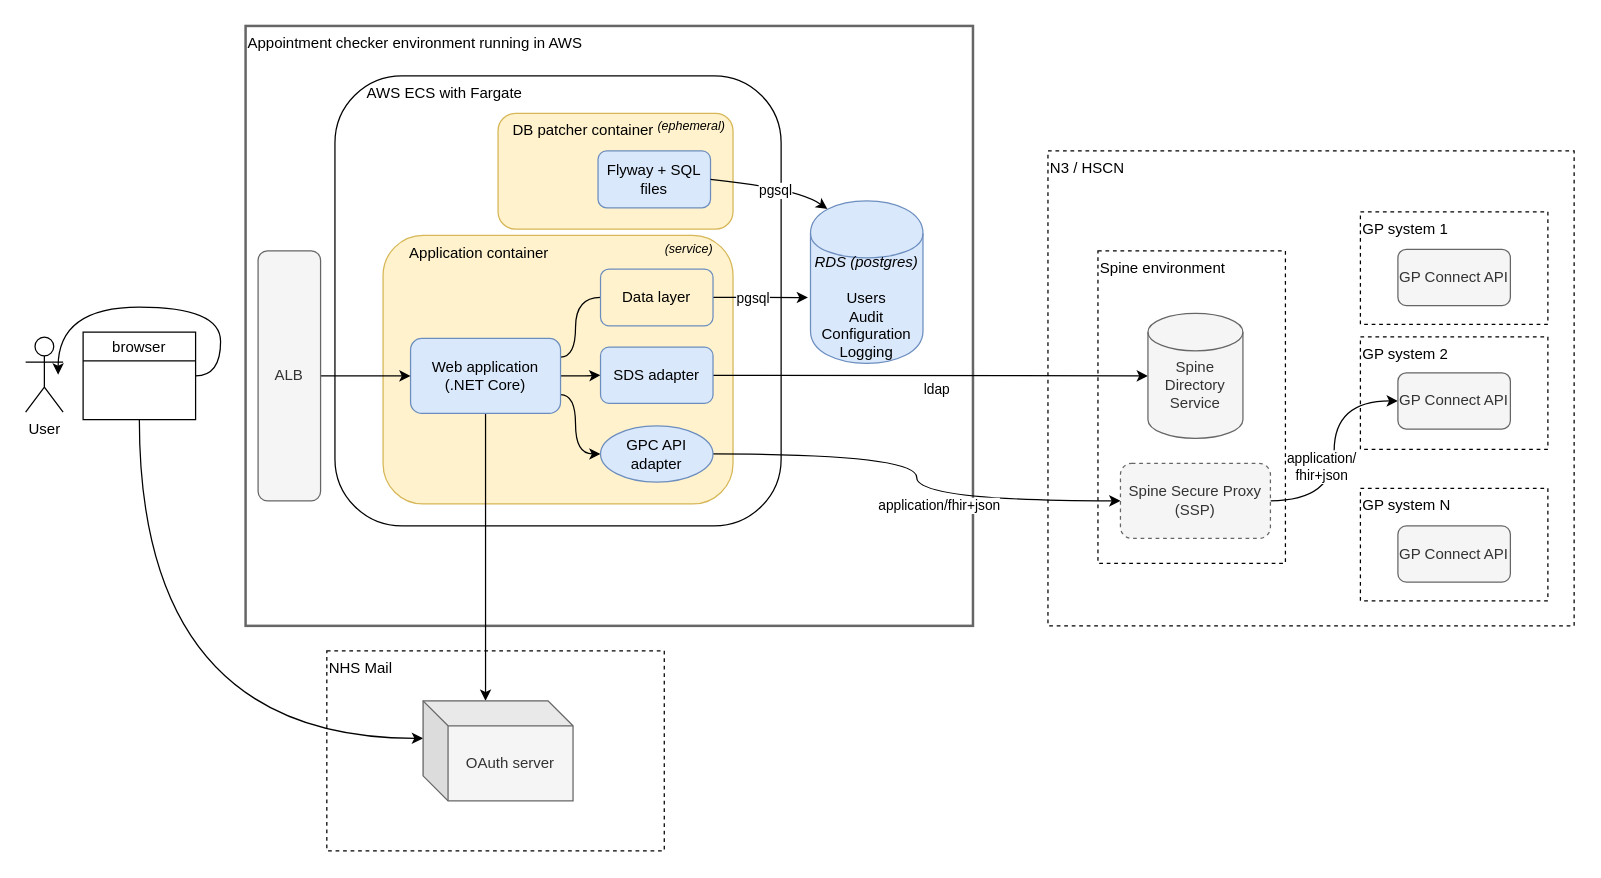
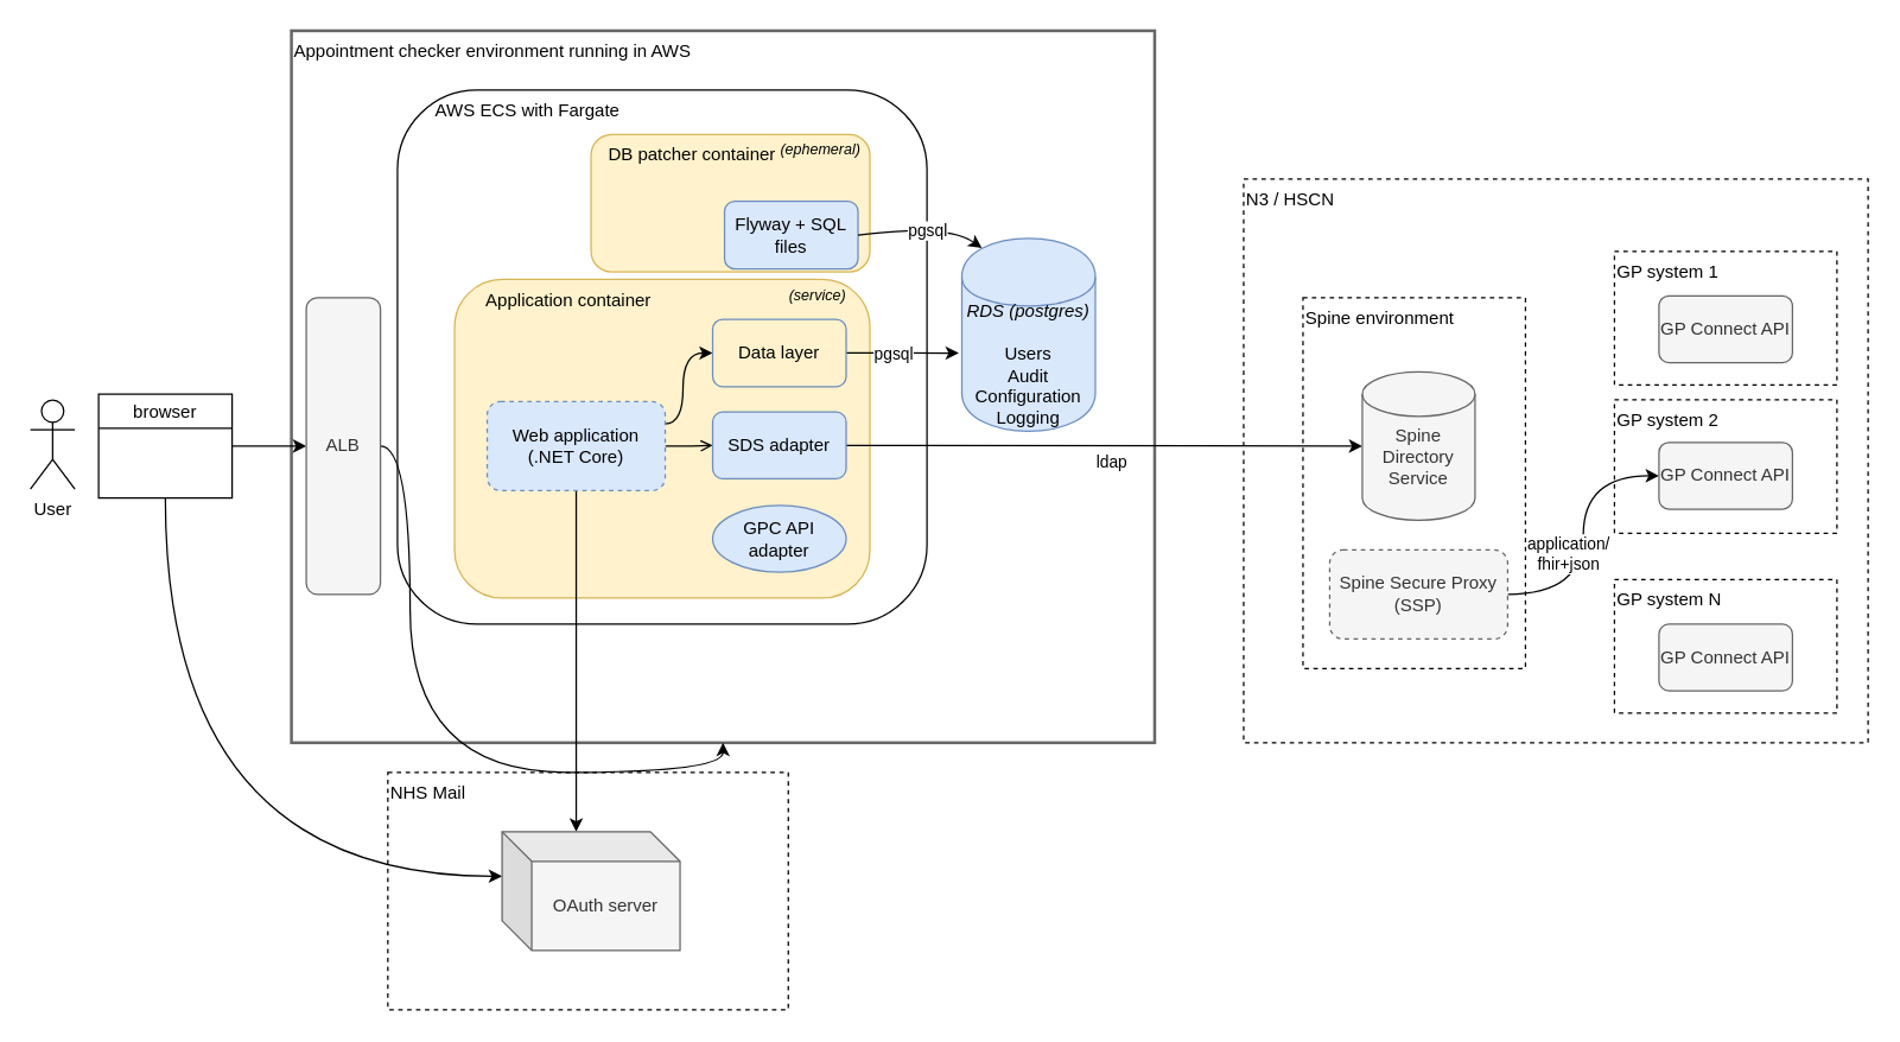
  <mxCell id="0" />
  <mxCell id="1" parent="0" />
  <mxCell id="2" value="Appointment checker environment running in AWS" style="rounded=0;whiteSpace=wrap;html=1;verticalAlign=top;align=left;strokeWidth=2;strokeColor=#666666;" parent="1" vertex="1"><mxGeometry x="196" y="20" width="582" height="480" as="geometry" /></mxCell>
  <mxCell id="3" value="&amp;nbsp; &amp;nbsp; &amp;nbsp; &amp;nbsp;AWS ECS with Fargate" style="rounded=1;whiteSpace=wrap;html=1;fillColor=none;verticalAlign=top;align=left;" parent="1" vertex="1"><mxGeometry x="267.5" y="60" width="357" height="360" as="geometry" /></mxCell>
  <mxCell id="4" value="N3 / HSCN" style="rounded=0;whiteSpace=wrap;html=1;verticalAlign=top;align=left;dashed=1;fillColor=none;" parent="1" vertex="1"><mxGeometry x="838" y="120" width="421" height="380" as="geometry" /></mxCell>
  <mxCell id="5" value="&amp;nbsp; &amp;nbsp; &amp;nbsp; Application container" style="rounded=1;whiteSpace=wrap;html=1;align=left;verticalAlign=top;fillColor=#fff2cc;strokeColor=#d6b656;" parent="1" vertex="1"><mxGeometry x="306" y="187.5" width="280" height="215" as="geometry" /></mxCell>
  <mxCell id="6" style="edgeStyle=orthogonalEdgeStyle;curved=1;orthogonalLoop=1;jettySize=auto;html=1;exitX=0.5;exitY=1;exitDx=0;exitDy=0;entryX=0;entryY=0;entryDx=50;entryDy=0;entryPerimeter=0;startArrow=none;startFill=0;endArrow=classic;endFill=1;strokeColor=#000000;" parent="1" source="10" target="35" edge="1"><mxGeometry relative="1" as="geometry" /></mxCell>
- <mxCell id="7" style="edgeStyle=orthogonalEdgeStyle;curved=1;orthogonalLoop=1;jettySize=auto;html=1;exitX=1;exitY=0.25;exitDx=0;exitDy=0;entryX=0;entryY=0.5;entryDx=0;entryDy=0;endArrow=none;" parent="1" source="10" target="13" edge="1"><mxGeometry relative="1" as="geometry"><Array as="points"><mxPoint x="460" y="285" /><mxPoint x="460" y="237" /></Array></mxGeometry></mxCell>
- <mxCell id="8" style="edgeStyle=orthogonalEdgeStyle;curved=1;orthogonalLoop=1;jettySize=auto;html=1;exitX=1;exitY=0.5;exitDx=0;exitDy=0;" parent="1" source="10" target="16" edge="1"><mxGeometry relative="1" as="geometry" /></mxCell>
- <mxCell id="9" style="edgeStyle=orthogonalEdgeStyle;curved=1;orthogonalLoop=1;jettySize=auto;html=1;exitX=1;exitY=0.75;exitDx=0;exitDy=0;entryX=0;entryY=0.5;entryDx=0;entryDy=0;" parent="1" source="10" target="19" edge="1"><mxGeometry relative="1" as="geometry"><Array as="points"><mxPoint x="460" y="315" /><mxPoint x="460" y="363" /></Array></mxGeometry></mxCell>
- <mxCell id="10" value="Web application&lt;br&gt;(.NET Core)" style="rounded=1;whiteSpace=wrap;html=1;align=center;fillColor=#dae8fc;strokeColor=#6c8ebf;" parent="1" vertex="1"><mxGeometry x="328" y="270" width="120" height="60" as="geometry" /></mxCell>
+ <mxCell id="7" style="edgeStyle=orthogonalEdgeStyle;curved=1;orthogonalLoop=1;jettySize=auto;html=1;exitX=1;exitY=0.25;exitDx=0;exitDy=0;entryX=0;entryY=0.5;entryDx=0;entryDy=0;" parent="1" source="10" target="13" edge="1"><mxGeometry relative="1" as="geometry"><Array as="points"><mxPoint x="460" y="285" /><mxPoint x="460" y="237" /></Array></mxGeometry></mxCell>
+ <mxCell id="8" style="edgeStyle=orthogonalEdgeStyle;curved=1;orthogonalLoop=1;jettySize=auto;html=1;exitX=1;exitY=0.5;exitDx=0;exitDy=0;endArrow=open;" parent="1" source="10" target="16" edge="1"><mxGeometry relative="1" as="geometry" /></mxCell>
+ <mxCell id="10" value="Web application&lt;br&gt;(.NET Core)" style="rounded=1;whiteSpace=wrap;html=1;align=center;fillColor=#dae8fc;strokeColor=#6c8ebf;dashed=1;" parent="1" vertex="1"><mxGeometry x="328" y="270" width="120" height="60" as="geometry" /></mxCell>
  <mxCell id="11" style="edgeStyle=orthogonalEdgeStyle;curved=1;orthogonalLoop=1;jettySize=auto;html=1;exitX=1;exitY=0.5;exitDx=0;exitDy=0;" parent="1" source="13" edge="1"><mxGeometry relative="1" as="geometry"><Array as="points"><mxPoint x="606" y="237" /><mxPoint x="606" y="238" /></Array><mxPoint x="646" y="237.3" as="targetPoint" /></mxGeometry></mxCell>
  <mxCell id="12" value="pgsql" style="edgeLabel;html=1;align=center;verticalAlign=middle;resizable=0;points=[];" parent="11" vertex="1" connectable="0"><mxGeometry x="-0.233" y="-2" relative="1" as="geometry"><mxPoint x="3" y="-2" as="offset" /></mxGeometry></mxCell>
  <mxCell id="13" value="Data layer" style="rounded=1;whiteSpace=wrap;html=1;align=center;fillColor=#fff2cc;strokeColor=#6c8ebf;" parent="1" vertex="1"><mxGeometry x="480" y="214.5" width="90" height="45.5" as="geometry" /></mxCell>
  <mxCell id="14" style="edgeStyle=orthogonalEdgeStyle;curved=1;orthogonalLoop=1;jettySize=auto;html=1;exitX=1;exitY=0.5;exitDx=0;exitDy=0;" parent="1" source="16" target="25" edge="1"><mxGeometry relative="1" as="geometry" /></mxCell>
  <mxCell id="15" value="ldap" style="edgeLabel;html=1;align=center;verticalAlign=middle;resizable=0;points=[];" parent="14" vertex="1" connectable="0"><mxGeometry x="0.002" y="-55" relative="1" as="geometry"><mxPoint x="3.5" y="-45" as="offset" /></mxGeometry></mxCell>
  <mxCell id="16" value="SDS adapter" style="rounded=1;whiteSpace=wrap;html=1;align=center;fillColor=#dae8fc;strokeColor=#6c8ebf;" parent="1" vertex="1"><mxGeometry x="480" y="277" width="90" height="45" as="geometry" /></mxCell>
- <mxCell id="17" style="edgeStyle=orthogonalEdgeStyle;curved=1;orthogonalLoop=1;jettySize=auto;html=1;exitX=1;exitY=0.5;exitDx=0;exitDy=0;endArrow=classic;endFill=1;strokeColor=#000000;" parent="1" source="19" target="23" edge="1"><mxGeometry relative="1" as="geometry" /></mxCell>
- <mxCell id="18" value="application/fhir+json" style="edgeLabel;html=1;align=center;verticalAlign=middle;resizable=0;points=[];" parent="17" vertex="1" connectable="0"><mxGeometry x="0.202" y="-3" relative="1" as="geometry"><mxPoint as="offset" /></mxGeometry></mxCell>
  <mxCell id="19" value="GPC API adapter" style="ellipse;whiteSpace=wrap;html=1;align=center;fillColor=#dae8fc;strokeColor=#6c8ebf;" parent="1" vertex="1"><mxGeometry x="480" y="340" width="90" height="45" as="geometry" /></mxCell>
  <mxCell id="20" value="Spine environment" style="rounded=0;whiteSpace=wrap;html=1;verticalAlign=top;align=left;dashed=1;fillColor=none;" parent="1" vertex="1"><mxGeometry x="878" y="200" width="150" height="250" as="geometry" /></mxCell>
  <mxCell id="21" style="edgeStyle=orthogonalEdgeStyle;curved=1;orthogonalLoop=1;jettySize=auto;html=1;exitX=1;exitY=0.5;exitDx=0;exitDy=0;entryX=0;entryY=0.5;entryDx=0;entryDy=0;endArrow=classic;endFill=1;strokeColor=#000000;" parent="1" source="23" target="30" edge="1"><mxGeometry relative="1" as="geometry" /></mxCell>
  <mxCell id="22" value="application/&lt;br&gt;fhir+json" style="edgeLabel;html=1;align=center;verticalAlign=middle;resizable=0;points=[];" parent="21" vertex="1" connectable="0"><mxGeometry x="-0.24" y="6" relative="1" as="geometry"><mxPoint x="-5" y="-9.15" as="offset" /></mxGeometry></mxCell>
  <mxCell id="23" value="Spine Secure Proxy&lt;br&gt;(SSP)" style="rounded=1;whiteSpace=wrap;html=1;dashed=1;fillColor=#f5f5f5;align=center;strokeColor=#666666;fontColor=#333333;" parent="1" vertex="1"><mxGeometry x="896" y="370" width="120" height="60" as="geometry" /></mxCell>
  <mxCell id="24" value="" style="group" parent="1" vertex="1" connectable="0"><mxGeometry x="918" y="250" width="76" height="100" as="geometry" /></mxCell>
  <mxCell id="25" value="&lt;br&gt;Spine Directory Service" style="shape=cylinder2;whiteSpace=wrap;html=1;boundedLbl=1;backgroundOutline=1;size=15;align=center;fillColor=#f5f5f5;strokeColor=#666666;fontColor=#333333;" parent="24" vertex="1"><mxGeometry width="76" height="100" as="geometry" /></mxCell>
  <mxCell id="26" value="GP system 1" style="rounded=0;whiteSpace=wrap;html=1;verticalAlign=top;align=left;dashed=1;fillColor=none;" parent="1" vertex="1"><mxGeometry x="1088" y="168.75" width="150" height="90" as="geometry" /></mxCell>
  <mxCell id="27" value="GP system 2" style="rounded=0;whiteSpace=wrap;html=1;verticalAlign=top;align=left;dashed=1;fillColor=none;" parent="1" vertex="1"><mxGeometry x="1088" y="268.75" width="150" height="90" as="geometry" /></mxCell>
  <mxCell id="28" value="GP system N" style="rounded=0;whiteSpace=wrap;html=1;verticalAlign=top;align=left;dashed=1;fillColor=none;" parent="1" vertex="1"><mxGeometry x="1088" y="390" width="150" height="90" as="geometry" /></mxCell>
  <mxCell id="29" value="GP Connect API" style="rounded=1;whiteSpace=wrap;html=1;align=center;fillColor=#f5f5f5;strokeColor=#666666;fontColor=#333333;" parent="1" vertex="1"><mxGeometry x="1118" y="198.75" width="90" height="45" as="geometry" /></mxCell>
  <mxCell id="30" value="GP Connect API" style="rounded=1;whiteSpace=wrap;html=1;align=center;fillColor=#f5f5f5;strokeColor=#666666;fontColor=#333333;" parent="1" vertex="1"><mxGeometry x="1118" y="297.5" width="90" height="45" as="geometry" /></mxCell>
  <mxCell id="31" value="GP Connect API" style="rounded=1;whiteSpace=wrap;html=1;align=center;fillColor=#f5f5f5;strokeColor=#666666;fontColor=#333333;" parent="1" vertex="1"><mxGeometry x="1118" y="420" width="90" height="45" as="geometry" /></mxCell>
  <mxCell id="32" value="User" style="shape=umlActor;verticalLabelPosition=bottom;verticalAlign=top;html=1;outlineConnect=0;fillColor=none;align=center;" parent="1" vertex="1"><mxGeometry x="20" y="269" width="30" height="60" as="geometry" /></mxCell>
  <mxCell id="33" value="NHS Mail" style="rounded=0;whiteSpace=wrap;html=1;verticalAlign=top;align=left;dashed=1;fillColor=none;" parent="1" vertex="1"><mxGeometry x="261" y="520" width="270" height="160" as="geometry" /></mxCell>
  <mxCell id="34" style="edgeStyle=orthogonalEdgeStyle;curved=1;orthogonalLoop=1;jettySize=auto;html=1;exitX=0;exitY=0;exitDx=0;exitDy=30;exitPerimeter=0;startArrow=classic;startFill=1;endArrow=none;endFill=0;strokeColor=#000000;entryX=0.5;entryY=1;entryDx=0;entryDy=0;" parent="1" source="35" target="37" edge="1"><mxGeometry relative="1" as="geometry"><mxPoint x="138" y="303.5" as="targetPoint" /></mxGeometry></mxCell>
  <mxCell id="35" value="OAuth server" style="shape=cube;whiteSpace=wrap;html=1;boundedLbl=1;backgroundOutline=1;darkOpacity=0.05;darkOpacity2=0.1;strokeColor=#666666;fillColor=#f5f5f5;align=center;fontColor=#333333;" parent="1" vertex="1"><mxGeometry x="338" y="560" width="120" height="80" as="geometry" /></mxCell>
- <mxCell id="36" style="edgeStyle=orthogonalEdgeStyle;curved=1;orthogonalLoop=1;jettySize=auto;html=1;exitX=1;exitY=0.5;exitDx=0;exitDy=0;" parent="1" source="37" target="32" edge="1"><mxGeometry relative="1" as="geometry" /></mxCell>
+ <mxCell id="36" style="edgeStyle=orthogonalEdgeStyle;curved=1;orthogonalLoop=1;jettySize=auto;html=1;exitX=1;exitY=0.5;exitDx=0;exitDy=0;" parent="1" source="37" target="39" edge="1"><mxGeometry relative="1" as="geometry" /></mxCell>
  <mxCell id="37" value="browser" style="swimlane;strokeColor=#000000;fillColor=none;align=center;fontStyle=0" parent="1" vertex="1"><mxGeometry x="66" y="265" width="90" height="70" as="geometry" /></mxCell>
- <mxCell id="38" style="edgeStyle=orthogonalEdgeStyle;curved=1;orthogonalLoop=1;jettySize=auto;html=1;exitX=1;exitY=0.5;exitDx=0;exitDy=0;" parent="1" source="39" target="10" edge="1"><mxGeometry relative="1" as="geometry" /></mxCell>
+ <mxCell id="38" style="edgeStyle=orthogonalEdgeStyle;curved=1;orthogonalLoop=1;jettySize=auto;html=1;exitX=1;exitY=0.5;exitDx=0;exitDy=0;" parent="1" source="39" target="2" edge="1"><mxGeometry relative="1" as="geometry" /></mxCell>
  <mxCell id="39" value="ALB" style="rounded=1;whiteSpace=wrap;html=1;fillColor=#f5f5f5;strokeColor=#666666;fontColor=#333333;" parent="1" vertex="1"><mxGeometry x="206" y="200" width="50" height="200" as="geometry" /></mxCell>
  <mxCell id="40" value="&lt;i&gt;RDS (postgres)&lt;/i&gt;&lt;br&gt;&lt;br&gt;&lt;span&gt;Users&lt;/span&gt;&lt;br&gt;&lt;span&gt;Audit&lt;/span&gt;&lt;br&gt;&lt;span&gt;Configuration&lt;/span&gt;&lt;br&gt;&lt;span&gt;Logging&lt;/span&gt;" style="shape=cylinder;whiteSpace=wrap;html=1;boundedLbl=1;backgroundOutline=1;strokeColor=#6c8ebf;strokeWidth=1;fillColor=#dae8fc;" parent="1" vertex="1"><mxGeometry x="648" y="160" width="90" height="130" as="geometry" /></mxCell>
  <mxCell id="41" value="&amp;nbsp; &amp;nbsp;DB patcher container" style="rounded=1;whiteSpace=wrap;html=1;align=left;verticalAlign=top;strokeColor=#d6b656;glass=0;shadow=0;sketch=0;fillColor=#FFF2CC;" parent="1" vertex="1"><mxGeometry x="398" y="90" width="188" height="92.5" as="geometry" /></mxCell>
- <mxCell id="42" value="Flyway + SQL files" style="rounded=1;whiteSpace=wrap;html=1;align=center;fillColor=#dae8fc;strokeColor=#6c8ebf;" parent="1" vertex="1"><mxGeometry x="478" y="120" width="90" height="45.5" as="geometry" /></mxCell>
+ <mxCell id="42" value="Flyway + SQL files" style="rounded=1;whiteSpace=wrap;html=1;align=center;fillColor=#dae8fc;strokeColor=#6c8ebf;" parent="1" vertex="1"><mxGeometry x="488" y="135" width="90" height="45.5" as="geometry" /></mxCell>
  <mxCell id="43" value="" style="endArrow=classic;html=1;exitX=1;exitY=0.5;exitDx=0;exitDy=0;entryX=0.15;entryY=0.05;entryDx=0;entryDy=0;curved=1;entryPerimeter=0;" parent="1" source="42" target="40" edge="1"><mxGeometry width="50" height="50" relative="1" as="geometry"><mxPoint x="668" y="130" as="sourcePoint" /><mxPoint x="718" y="80" as="targetPoint" /><Array as="points"><mxPoint x="638" y="150" /></Array></mxGeometry></mxCell>
  <mxCell id="44" value="pgsql" style="edgeLabel;html=1;align=center;verticalAlign=middle;resizable=0;points=[];" parent="43" vertex="1" connectable="0"><mxGeometry x="0.041" y="-3" relative="1" as="geometry"><mxPoint as="offset" /></mxGeometry></mxCell>
  <mxCell id="45" value="&lt;i style=&quot;font-size: 10px;&quot;&gt;(service)&lt;/i&gt;" style="text;html=1;strokeColor=none;fillColor=none;align=center;verticalAlign=middle;whiteSpace=wrap;rounded=0;shadow=0;glass=0;fontSize=10;" parent="1" vertex="1"><mxGeometry x="531" y="187.5" width="40" height="20" as="geometry" /></mxCell>
  <mxCell id="46" value="&lt;i style=&quot;font-size: 10px;&quot;&gt;(ephemeral)&lt;/i&gt;" style="text;html=1;strokeColor=none;fillColor=none;align=center;verticalAlign=middle;whiteSpace=wrap;rounded=0;shadow=0;glass=0;fontSize=10;" parent="1" vertex="1"><mxGeometry x="518" y="90" width="70" height="20" as="geometry" /></mxCell>
